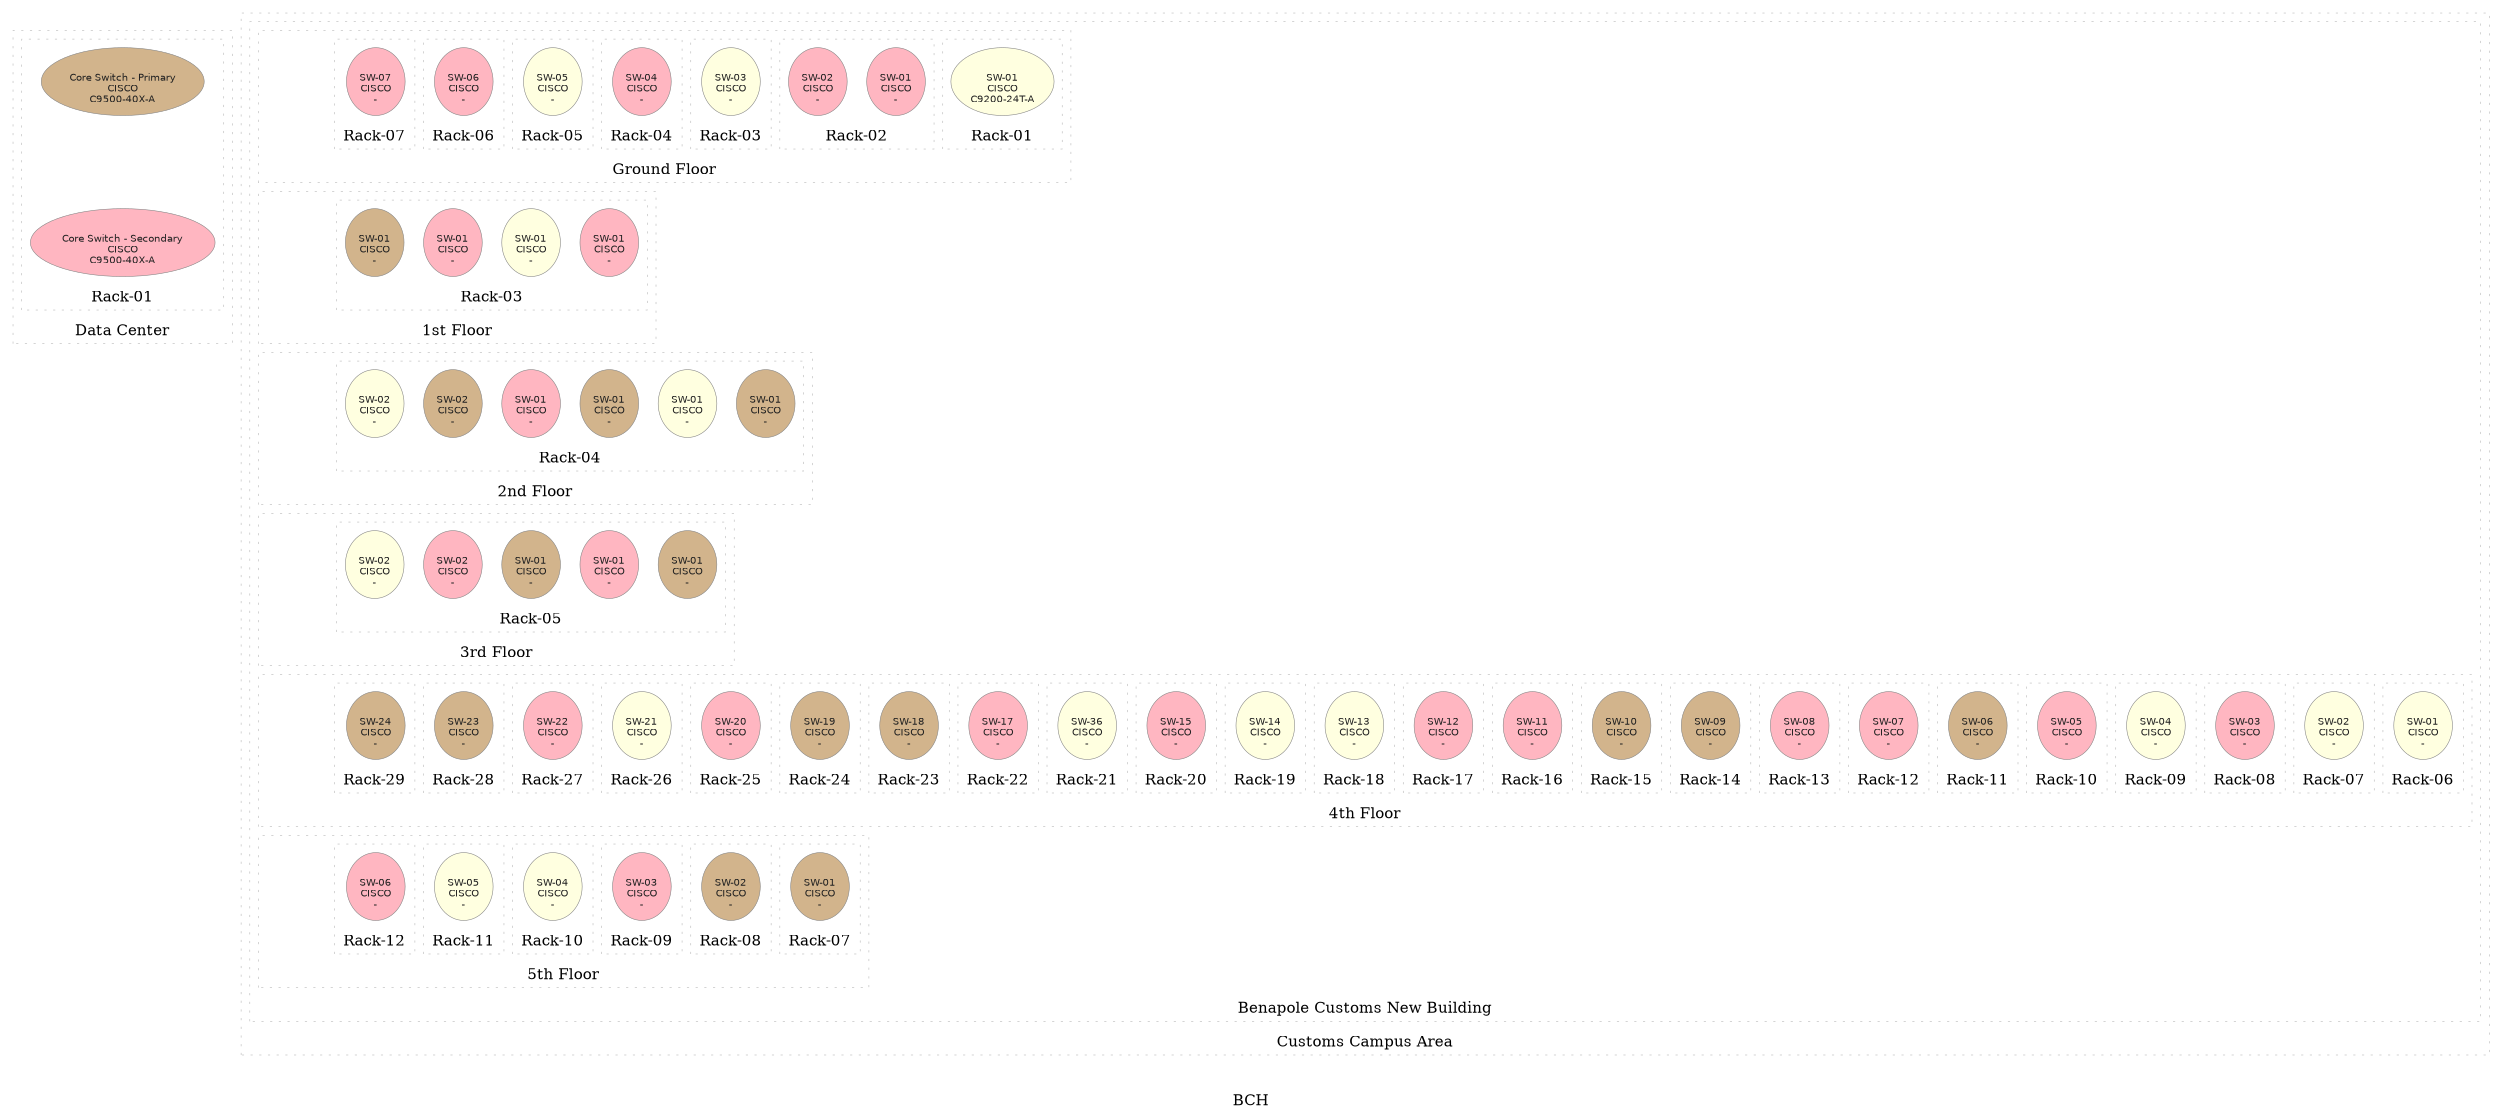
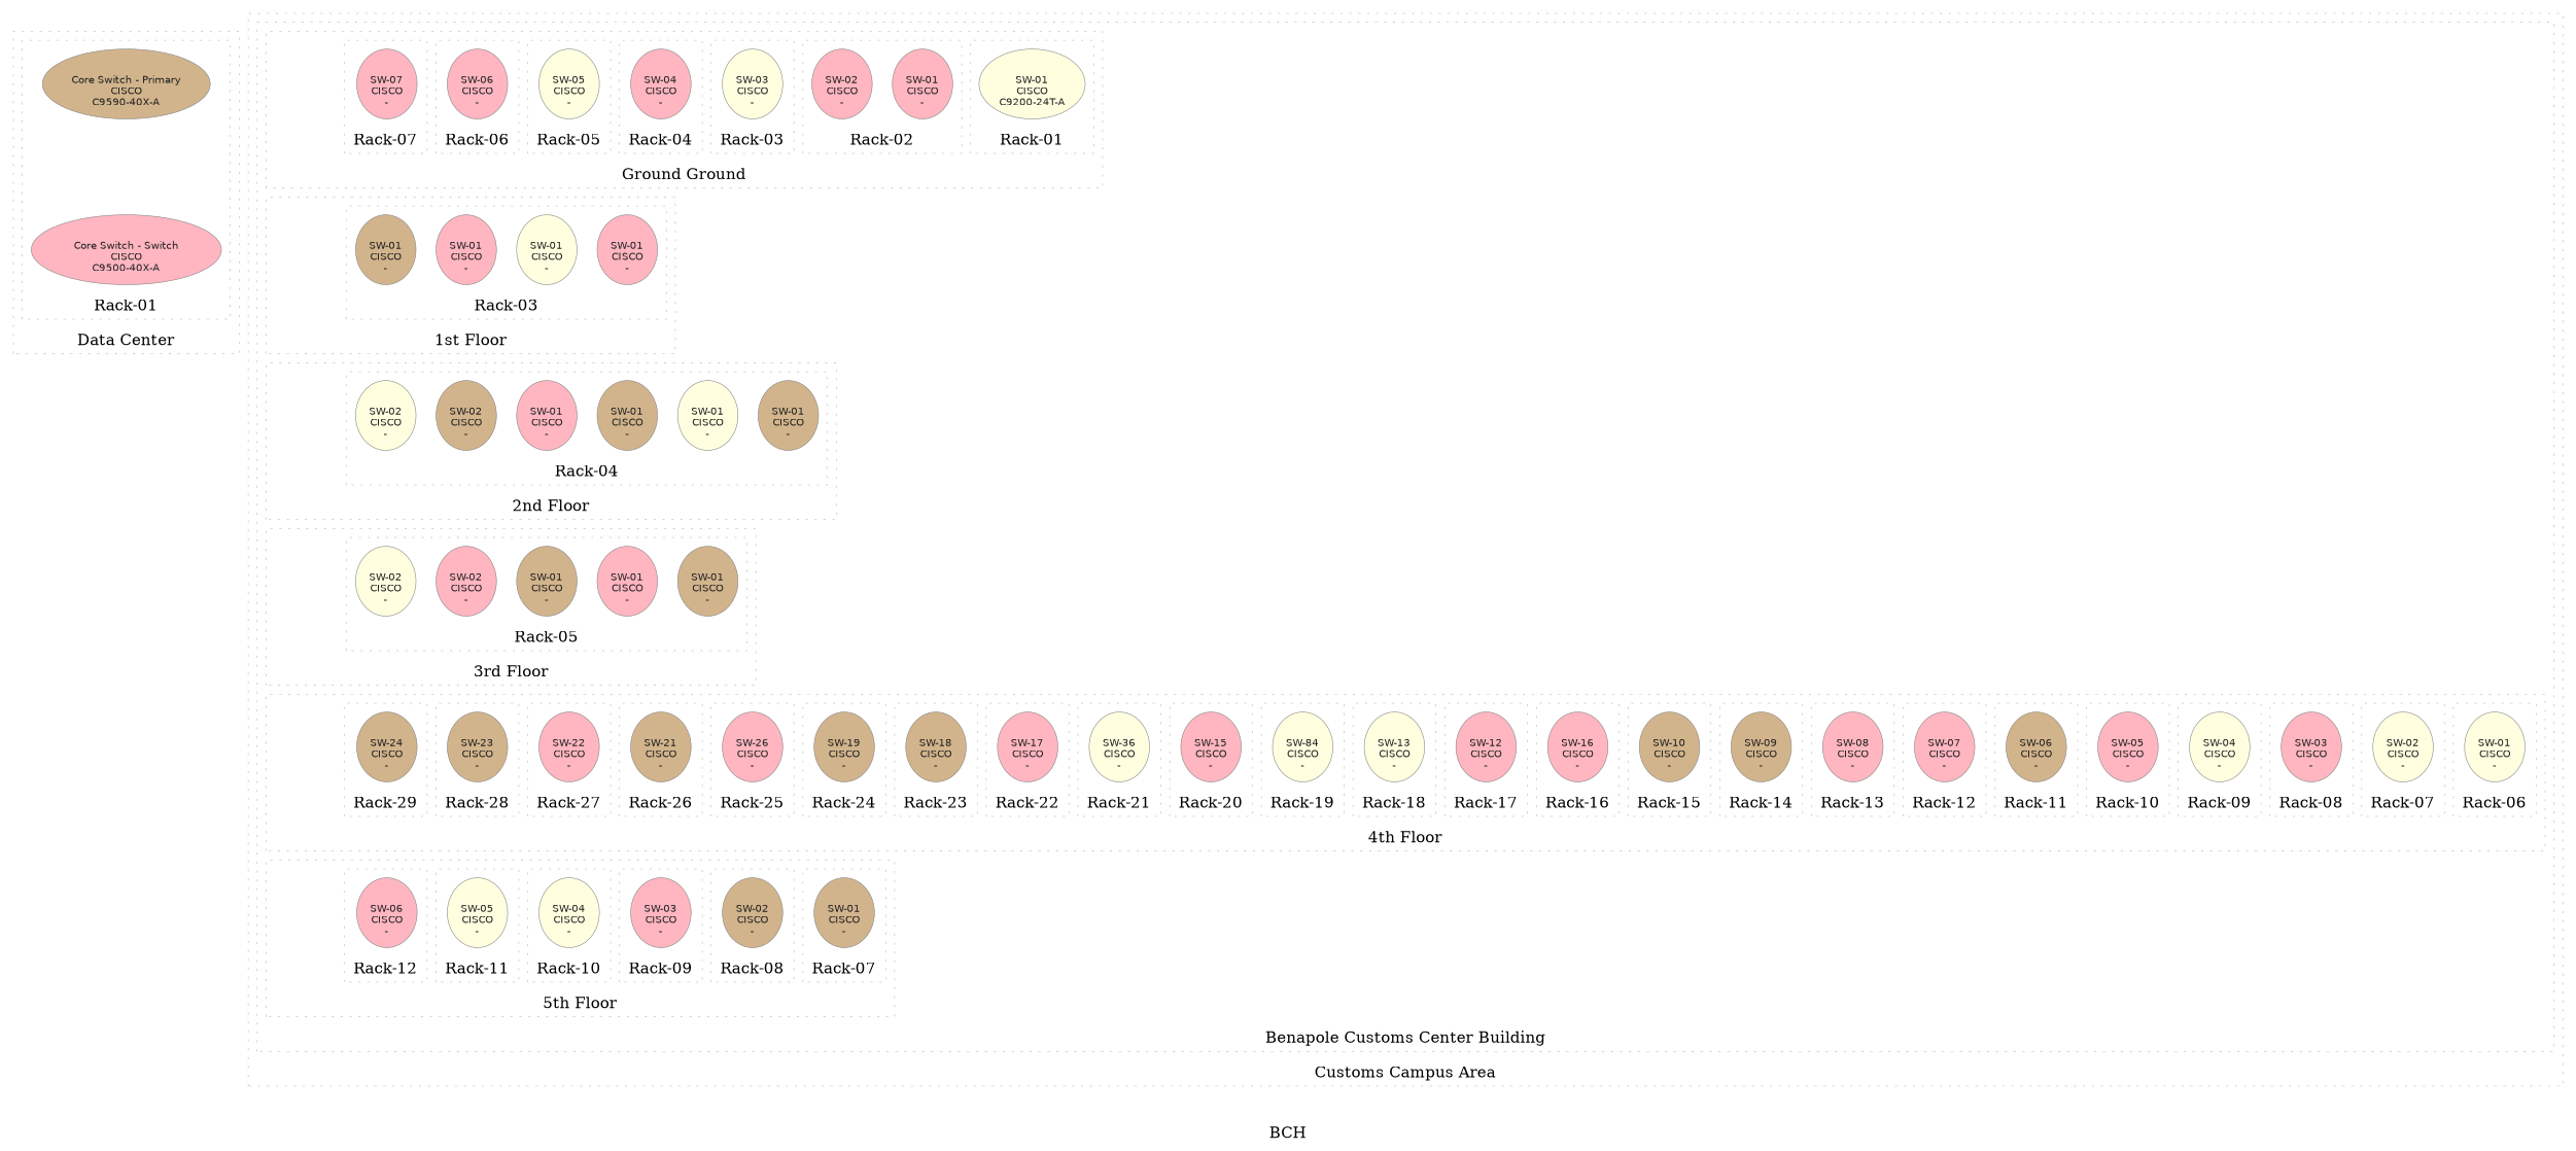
  graph {
    color="#B0B0B0"
    compound=true
    label=BCH
    labelloc=b
    penwidth=0.5
    rankdir=TB
    style=dotted
    node [color="#808080" fillcolor=lightpink fontcolor="#202020" fontname=Helvetica fontsize=9 labelloc=b margin="0.05,0.1" penwidth=0.5 style=filled]
    edge [style=invis]
-   n1 [fillcolor=tan label="Core Switch - Primary\nCISCO\nC9500-40X-A"]
-   n2 [label="Core Switch - Secondary\nCISCO\nC9500-40X-A"]
+   n1 [fillcolor=tan label="Core Switch - Primary\nCISCO\nC9590-40X-A"]
+   n2 [label="Core Switch - Switch\nCISCO\nC9500-40X-A"]
    n3 [fillcolor=lightyellow label="SW-01\nCISCO\nC9200-24T-A"]
    n4 [label="SW-01\nCISCO\n-"]
    n5 [label="SW-02\nCISCO\n-"]
    n6 [fillcolor=lightyellow label="SW-03\nCISCO\n-"]
    n7 [label="SW-04\nCISCO\n-"]
    n8 [fillcolor=lightyellow label="SW-05\nCISCO\n-"]
    n9 [label="SW-06\nCISCO\n-"]
    n10 [label="SW-07\nCISCO\n-"]
    n11 [fillcolor="#E8E8E8" label=X style=invis]
    n12 [label="SW-01\nCISCO\n-"]
    n13 [fillcolor=lightyellow label="SW-01\nCISCO\n-"]
    n14 [label="SW-01\nCISCO\n-"]
    n15 [fillcolor=tan label="SW-01\nCISCO\n-"]
    n16 [fillcolor="#E8E8E8" label=X style=invis]
    n17 [fillcolor=tan label="SW-01\nCISCO\n-"]
    n18 [fillcolor=lightyellow label="SW-01\nCISCO\n-"]
    n19 [fillcolor=tan label="SW-01\nCISCO\n-"]
    n20 [label="SW-01\nCISCO\n-"]
    n21 [fillcolor=tan label="SW-02\nCISCO\n-"]
    n22 [fillcolor=lightyellow label="SW-02\nCISCO\n-"]
    n23 [fillcolor="#E8E8E8" label=X style=invis]
    n24 [fillcolor=tan label="SW-01\nCISCO\n-"]
    n25 [label="SW-01\nCISCO\n-"]
    n26 [fillcolor=tan label="SW-01\nCISCO\n-"]
    n27 [label="SW-02\nCISCO\n-"]
    n28 [fillcolor=lightyellow label="SW-02\nCISCO\n-"]
    n29 [fillcolor="#E8E8E8" label=X style=invis]
    n30 [fillcolor=lightyellow label="SW-01\nCISCO\n-"]
    n31 [fillcolor=lightyellow label="SW-02\nCISCO\n-"]
    n32 [label="SW-03\nCISCO\n-"]
    n33 [fillcolor=lightyellow label="SW-04\nCISCO\n-"]
    n34 [label="SW-05\nCISCO\n-"]
    n35 [fillcolor=tan label="SW-06\nCISCO\n-"]
    n36 [label="SW-07\nCISCO\n-"]
    n37 [label="SW-08\nCISCO\n-"]
    n38 [fillcolor=tan label="SW-09\nCISCO\n-"]
    n39 [fillcolor=tan label="SW-10\nCISCO\n-"]
-   n40 [label="SW-11\nCISCO\n-"]
+   n40 [label="SW-16\nCISCO\n-"]
    n41 [label="SW-12\nCISCO\n-"]
    n42 [fillcolor=lightyellow label="SW-13\nCISCO\n-"]
-   n43 [fillcolor=lightyellow label="SW-14\nCISCO\n-"]
+   n43 [fillcolor=lightyellow label="SW-84\nCISCO\n-"]
    n44 [label="SW-15\nCISCO\n-"]
    n45 [fillcolor=lightyellow label="SW-36\nCISCO\n-"]
    n46 [label="SW-17\nCISCO\n-"]
    n47 [fillcolor=tan label="SW-18\nCISCO\n-"]
    n48 [fillcolor=tan label="SW-19\nCISCO\n-"]
-   n49 [label="SW-20\nCISCO\n-"]
-   n50 [fillcolor=lightyellow label="SW-21\nCISCO\n-"]
+   n49 [label="SW-26\nCISCO\n-"]
+   n50 [fillcolor=tan label="SW-21\nCISCO\n-"]
    n51 [label="SW-22\nCISCO\n-"]
    n52 [fillcolor=tan label="SW-23\nCISCO\n-"]
    n53 [fillcolor=tan label="SW-24\nCISCO\n-"]
    n54 [fillcolor="#E8E8E8" label=X style=invis]
    n55 [fillcolor=tan label="SW-01\nCISCO\n-"]
    n56 [fillcolor=tan label="SW-02\nCISCO\n-"]
    n57 [label="SW-03\nCISCO\n-"]
    n58 [fillcolor=lightyellow label="SW-04\nCISCO\n-"]
    n59 [fillcolor=lightyellow label="SW-05\nCISCO\n-"]
    n60 [label="SW-06\nCISCO\n-"]
    n61 [fillcolor="#E8E8E8" label=X style=invis]
    subgraph cluster_1 {
      label="Data Center"
      subgraph cluster_2 {
        label="Rack-01"
        n1
        n2
      }
    }
    subgraph cluster_3 {
      label="Customs Campus Area"
      subgraph cluster_4 {
-       label="Benapole Customs New Building"
+       label="Benapole Customs Center Building"
        subgraph cluster_5 {
-         label="Ground Floor"
+         label="Ground Ground"
          n11
          subgraph cluster_6 {
            label="Rack-01"
            n3
          }
          subgraph cluster_7 {
            label="Rack-02"
            n4
            n5
          }
          subgraph cluster_8 {
            label="Rack-03"
            n6
          }
          subgraph cluster_9 {
            label="Rack-04"
            n7
          }
          subgraph cluster_10 {
            label="Rack-05"
            n8
          }
          subgraph cluster_11 {
            label="Rack-06"
            n9
          }
          subgraph cluster_12 {
            label="Rack-07"
            n10
          }
        }
        subgraph cluster_13 {
          label="1st Floor"
          n16
          subgraph cluster_14 {
            label="Rack-03"
            n12
            n13
            n14
            n15
          }
        }
        subgraph cluster_15 {
          label="2nd Floor"
          n23
          subgraph cluster_16 {
            label="Rack-04"
            n17
            n18
            n19
            n20
            n21
            n22
          }
        }
        subgraph cluster_17 {
          label="3rd Floor"
          n29
          subgraph cluster_18 {
            label="Rack-05"
            n24
            n25
            n26
            n27
            n28
          }
        }
        subgraph cluster_19 {
          label="4th Floor"
          n54
          subgraph cluster_20 {
            label="Rack-06"
            n30
          }
          subgraph cluster_21 {
            label="Rack-07"
            n31
          }
          subgraph cluster_22 {
            label="Rack-08"
            n32
          }
          subgraph cluster_23 {
            label="Rack-09"
            n33
          }
          subgraph cluster_24 {
            label="Rack-10"
            n34
          }
          subgraph cluster_25 {
            label="Rack-11"
            n35
          }
          subgraph cluster_26 {
            label="Rack-12"
            n36
          }
          subgraph cluster_27 {
            label="Rack-13"
            n37
          }
          subgraph cluster_28 {
            label="Rack-14"
            n38
          }
          subgraph cluster_29 {
            label="Rack-15"
            n39
          }
          subgraph cluster_30 {
            label="Rack-16"
            n40
          }
          subgraph cluster_31 {
            label="Rack-17"
            n41
          }
          subgraph cluster_32 {
            label="Rack-18"
            n42
          }
          subgraph cluster_33 {
            label="Rack-19"
            n43
          }
          subgraph cluster_34 {
            label="Rack-20"
            n44
          }
          subgraph cluster_35 {
            label="Rack-21"
            n45
          }
          subgraph cluster_36 {
            label="Rack-22"
            n46
          }
          subgraph cluster_37 {
            label="Rack-23"
            n47
          }
          subgraph cluster_38 {
            label="Rack-24"
            n48
          }
          subgraph cluster_39 {
            label="Rack-25"
            n49
          }
          subgraph cluster_40 {
            label="Rack-26"
            n50
          }
          subgraph cluster_41 {
            label="Rack-27"
            n51
          }
          subgraph cluster_42 {
            label="Rack-28"
            n52
          }
          subgraph cluster_43 {
            label="Rack-29"
            n53
          }
        }
        subgraph cluster_44 {
          label="5th Floor"
          n61
          subgraph cluster_45 {
            label="Rack-07"
            n55
          }
          subgraph cluster_46 {
            label="Rack-08"
            n56
          }
          subgraph cluster_47 {
            label="Rack-09"
            n57
          }
          subgraph cluster_48 {
            label="Rack-10"
            n58
          }
          subgraph cluster_49 {
            label="Rack-11"
            n59
          }
          subgraph cluster_50 {
            label="Rack-12"
            n60
          }
        }
      }
    }
    n1 -- n2
    n11 -- n16
    n16 -- n23
    n23 -- n29
    n29 -- n54
    n54 -- n61
  }
